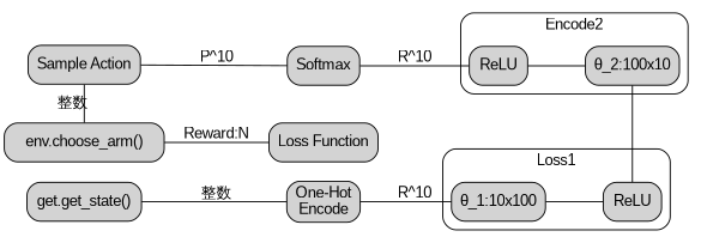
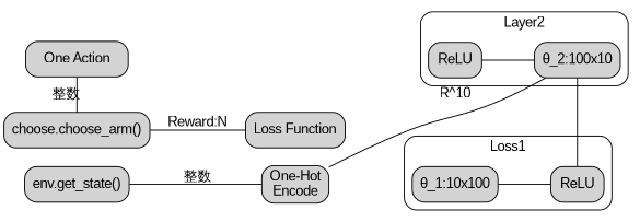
  digraph {
    fontname="Liberation Sans"
    newrank=true
    rankdir=LR
    node [fontname="Liberation Sans" shape=box style="rounded,filled"]
    edge [arrowhead=none fontname="Liberation Sans" lblstyle=auto]
    n1 [label=ReLU]
    n2 [label="θ_2:100x10"]
-   n3 [label="get.get_state()"]
-   n4 [label="Sample Action"]
-   n5 [label="env.choose_arm()"]
+   n3 [label="env.get_state()"]
+   n4 [label="One Action"]
+   n5 [label="choose.choose_arm()"]
    n6 [label="One-Hot\nEncode"]
-   n7 [label=Softmax]
    n8 [label="Loss Function"]
    n9 [label="θ_1:10x100"]
    n10 [label=ReLU]
    subgraph sub_1 {
      rank=same
      n1
      n2
    }
    subgraph sub_2 {
      rank=same
      n3
      n4
      n5
    }
    subgraph sub_3 {
      rank=same
      n6
-     n7
      n8
    }
    subgraph cluster_4 {
      label=Loss1
      style=rounded
      n1
      n9
    }
    subgraph cluster_5 {
-     label=Encode2
+     label=Layer2
      style=rounded
      n2
      n10
    }
    n1 -> n2 [topath="bend left" lblstyle=""]
    n3 -> n6 [label="整数"]
    n4 -> n5 [label="整数"]
-   n4 -> n7 [label="P^10"]
    n5 -> n8 [label="Reward:N"]
-   n6 -> n9 [label="R^10"]
-   n7 -> n10 [label="R^10"]
+   n6 -> n2 [label="R^10"]
    n9 -> n1 [lblstyle=""]
    n10 -> n2 [lblstyle=""]
  }
